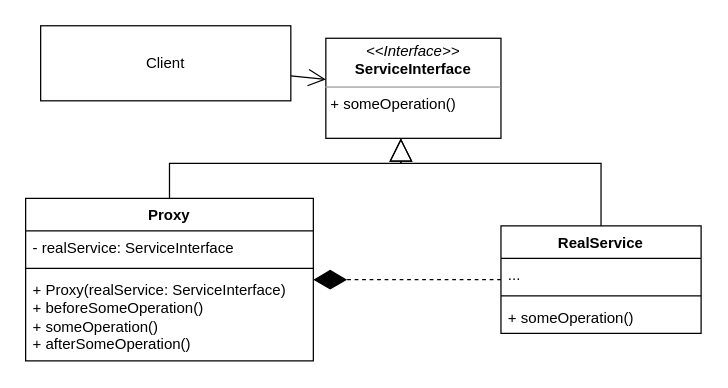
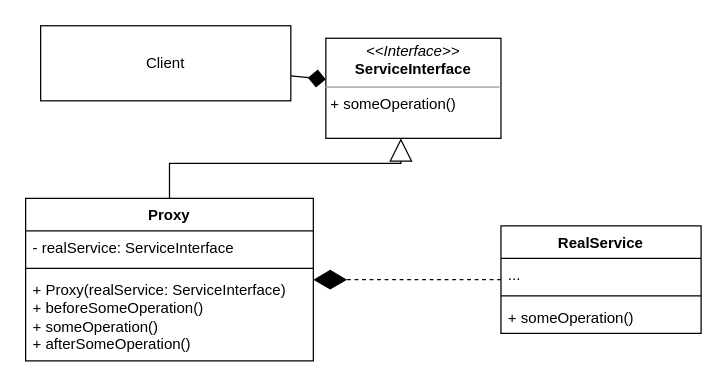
  <mxCell id="0" />
  <mxCell id="1" parent="0" />
  <mxCell id="2" value="Client" style="html=1;whiteSpace=wrap;" vertex="1" parent="1"><mxGeometry x="32" y="20" width="200" height="60" as="geometry" /></mxCell>
  <mxCell id="3" value="&lt;p style=&quot;margin:0px;margin-top:4px;text-align:center;&quot;&gt;&lt;i&gt;&amp;lt;&amp;lt;Interface&amp;gt;&amp;gt;&lt;/i&gt;&lt;br&gt;&lt;b&gt;ServiceInterface&lt;/b&gt;&lt;/p&gt;&lt;hr size=&quot;1&quot;&gt;&lt;p style=&quot;margin:0px;margin-left:4px;&quot;&gt;&lt;/p&gt;&lt;p style=&quot;margin:0px;margin-left:4px;&quot;&gt;+ someOperation()&lt;br&gt;&lt;br&gt;&lt;/p&gt;" style="verticalAlign=top;align=left;overflow=fill;fontSize=12;fontFamily=Helvetica;html=1;whiteSpace=wrap;" vertex="1" parent="1"><mxGeometry x="260" y="30" width="140" height="80" as="geometry" /></mxCell>
  <mxCell id="4" value="RealService" style="swimlane;fontStyle=1;align=center;verticalAlign=top;childLayout=stackLayout;horizontal=1;startSize=26;horizontalStack=0;resizeParent=1;resizeParentMax=0;resizeLast=0;collapsible=1;marginBottom=0;whiteSpace=wrap;html=1;" vertex="1" parent="1"><mxGeometry x="400" y="180" width="160" height="86" as="geometry" /></mxCell>
  <mxCell id="5" value="..." style="text;strokeColor=none;fillColor=none;align=left;verticalAlign=top;spacingLeft=4;spacingRight=4;overflow=hidden;rotatable=0;points=[[0,0.5],[1,0.5]];portConstraint=eastwest;whiteSpace=wrap;html=1;" vertex="1" parent="4"><mxGeometry y="26" width="160" height="26" as="geometry" /></mxCell>
  <mxCell id="6" value="" style="line;strokeWidth=1;fillColor=none;align=left;verticalAlign=middle;spacingTop=-1;spacingLeft=3;spacingRight=3;rotatable=0;labelPosition=right;points=[];portConstraint=eastwest;strokeColor=inherit;" vertex="1" parent="4"><mxGeometry y="52" width="160" height="8" as="geometry" /></mxCell>
  <mxCell id="7" value="+ someOperation()" style="text;strokeColor=none;fillColor=none;align=left;verticalAlign=top;spacingLeft=4;spacingRight=4;overflow=hidden;rotatable=0;points=[[0,0.5],[1,0.5]];portConstraint=eastwest;whiteSpace=wrap;html=1;" vertex="1" parent="4"><mxGeometry y="60" width="160" height="26" as="geometry" /></mxCell>
  <mxCell id="8" value="Proxy" style="swimlane;fontStyle=1;align=center;verticalAlign=top;childLayout=stackLayout;horizontal=1;startSize=26;horizontalStack=0;resizeParent=1;resizeParentMax=0;resizeLast=0;collapsible=1;marginBottom=0;whiteSpace=wrap;html=1;" vertex="1" parent="1"><mxGeometry x="20" y="158" width="230" height="130" as="geometry" /></mxCell>
  <mxCell id="9" value="- realService:&amp;nbsp;ServiceInterface" style="text;strokeColor=none;fillColor=none;align=left;verticalAlign=top;spacingLeft=4;spacingRight=4;overflow=hidden;rotatable=0;points=[[0,0.5],[1,0.5]];portConstraint=eastwest;whiteSpace=wrap;html=1;" vertex="1" parent="8"><mxGeometry y="26" width="230" height="26" as="geometry" /></mxCell>
  <mxCell id="10" value="" style="line;strokeWidth=1;fillColor=none;align=left;verticalAlign=middle;spacingTop=-1;spacingLeft=3;spacingRight=3;rotatable=0;labelPosition=right;points=[];portConstraint=eastwest;strokeColor=inherit;" vertex="1" parent="8"><mxGeometry y="52" width="230" height="8" as="geometry" /></mxCell>
  <mxCell id="11" value="+&amp;nbsp;Proxy(realService:&amp;nbsp;ServiceInterface)&lt;br&gt;+ beforeSomeOperation()&lt;br&gt;+ someOperation()&lt;br&gt;+ afterSomeOperation()" style="text;strokeColor=none;fillColor=none;align=left;verticalAlign=top;spacingLeft=4;spacingRight=4;overflow=hidden;rotatable=0;points=[[0,0.5],[1,0.5]];portConstraint=eastwest;whiteSpace=wrap;html=1;" vertex="1" parent="8"><mxGeometry y="60" width="230" height="70" as="geometry" /></mxCell>
  <mxCell id="12" value="" style="endArrow=diamondThin;endFill=1;endSize=24;html=1;rounded=0;dashed=1;" edge="1" parent="1" source="4" target="8"><mxGeometry width="160" relative="1" as="geometry"><mxPoint x="210" y="370" as="sourcePoint" /><mxPoint x="370" y="370" as="targetPoint" /></mxGeometry></mxCell>
  <mxCell id="13" value="" style="endArrow=block;endSize=16;endFill=0;html=1;rounded=0;edgeStyle=orthogonalEdgeStyle;" edge="1" parent="1" source="8" target="3"><mxGeometry width="160" relative="1" as="geometry"><mxPoint x="290" y="120" as="sourcePoint" /><mxPoint x="450" y="120" as="targetPoint" /><Array as="points"><mxPoint x="135" y="130" /><mxPoint x="320" y="130" /></Array></mxGeometry></mxCell>
- <mxCell id="14" value="" style="endArrow=block;endSize=16;endFill=0;html=1;rounded=0;edgeStyle=orthogonalEdgeStyle;" edge="1" parent="1" source="4" target="3"><mxGeometry width="160" relative="1" as="geometry"><mxPoint x="520" y="80" as="sourcePoint" /><mxPoint x="705" y="2" as="targetPoint" /><Array as="points"><mxPoint x="480" y="130" /><mxPoint x="320" y="130" /></Array></mxGeometry></mxCell>
- <mxCell id="15" value="" style="endArrow=open;endFill=1;endSize=12;html=1;rounded=0;" edge="1" parent="1" source="2" target="3"><mxGeometry width="160" relative="1" as="geometry"><mxPoint x="180" y="70" as="sourcePoint" /><mxPoint x="340" y="70" as="targetPoint" /></mxGeometry></mxCell>
+ <mxCell id="15" value="" style="endArrow=diamond;endFill=1;endSize=12;html=1;rounded=0;" edge="1" parent="1" source="2" target="3"><mxGeometry width="160" relative="1" as="geometry"><mxPoint x="180" y="70" as="sourcePoint" /><mxPoint x="340" y="70" as="targetPoint" /></mxGeometry></mxCell>
